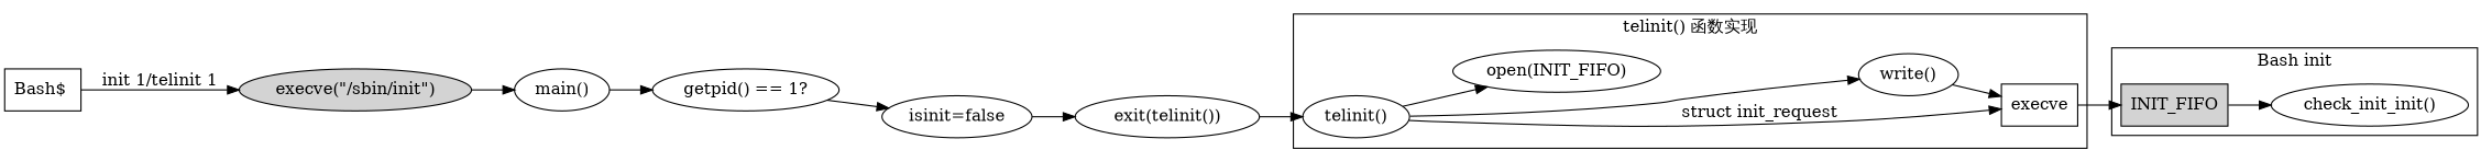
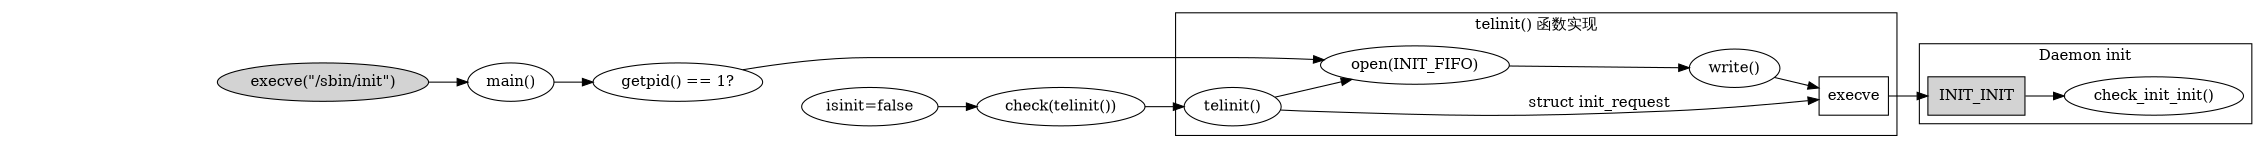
  digraph {
    rankdir=LR
    n1 [label=execve shape=box]
    "telinit()"
    "open(INIT_FIFO)"
    "write()"
-   INIT_FIFO [shape=box style=filled]
+   INIT_FIFO [shape=box style=filled label=INIT_INIT]
    n6 [label="check_init_init()"]
-   "Bash$ " [shape=box]
    "execve(\"/sbin/init\")" [style=filled]
    "main()"
    "getpid() == 1?"
    "isinit=false"
-   "exit(telinit())"
+   "exit(telinit())" [label="check(telinit())"]
    subgraph cluster_1 {
      label="telinit() 函数实现"
      n1
      "telinit()"
      "open(INIT_FIFO)"
      "write()"
    }
    subgraph cluster_2 {
-     label="Bash init"
+     label="Daemon init"
      INIT_FIFO
      n6
    }
    n1 -> INIT_FIFO
    "telinit()" -> n1 [label="struct init_request"]
    "telinit()" -> "open(INIT_FIFO)"
-   "telinit()" -> "write()"
+   "open(INIT_FIFO)" -> "write()"
    "write()" -> n1
    INIT_FIFO -> n6
-   "Bash$ " -> "execve(\"/sbin/init\")" [label="init 1/telinit 1"]
    "execve(\"/sbin/init\")" -> "main()"
    "main()" -> "getpid() == 1?"
-   "getpid() == 1?" -> "isinit=false"
+   "getpid() == 1?" -> "open(INIT_FIFO)"
    "isinit=false" -> "exit(telinit())"
    "exit(telinit())" -> "telinit()"
  }
